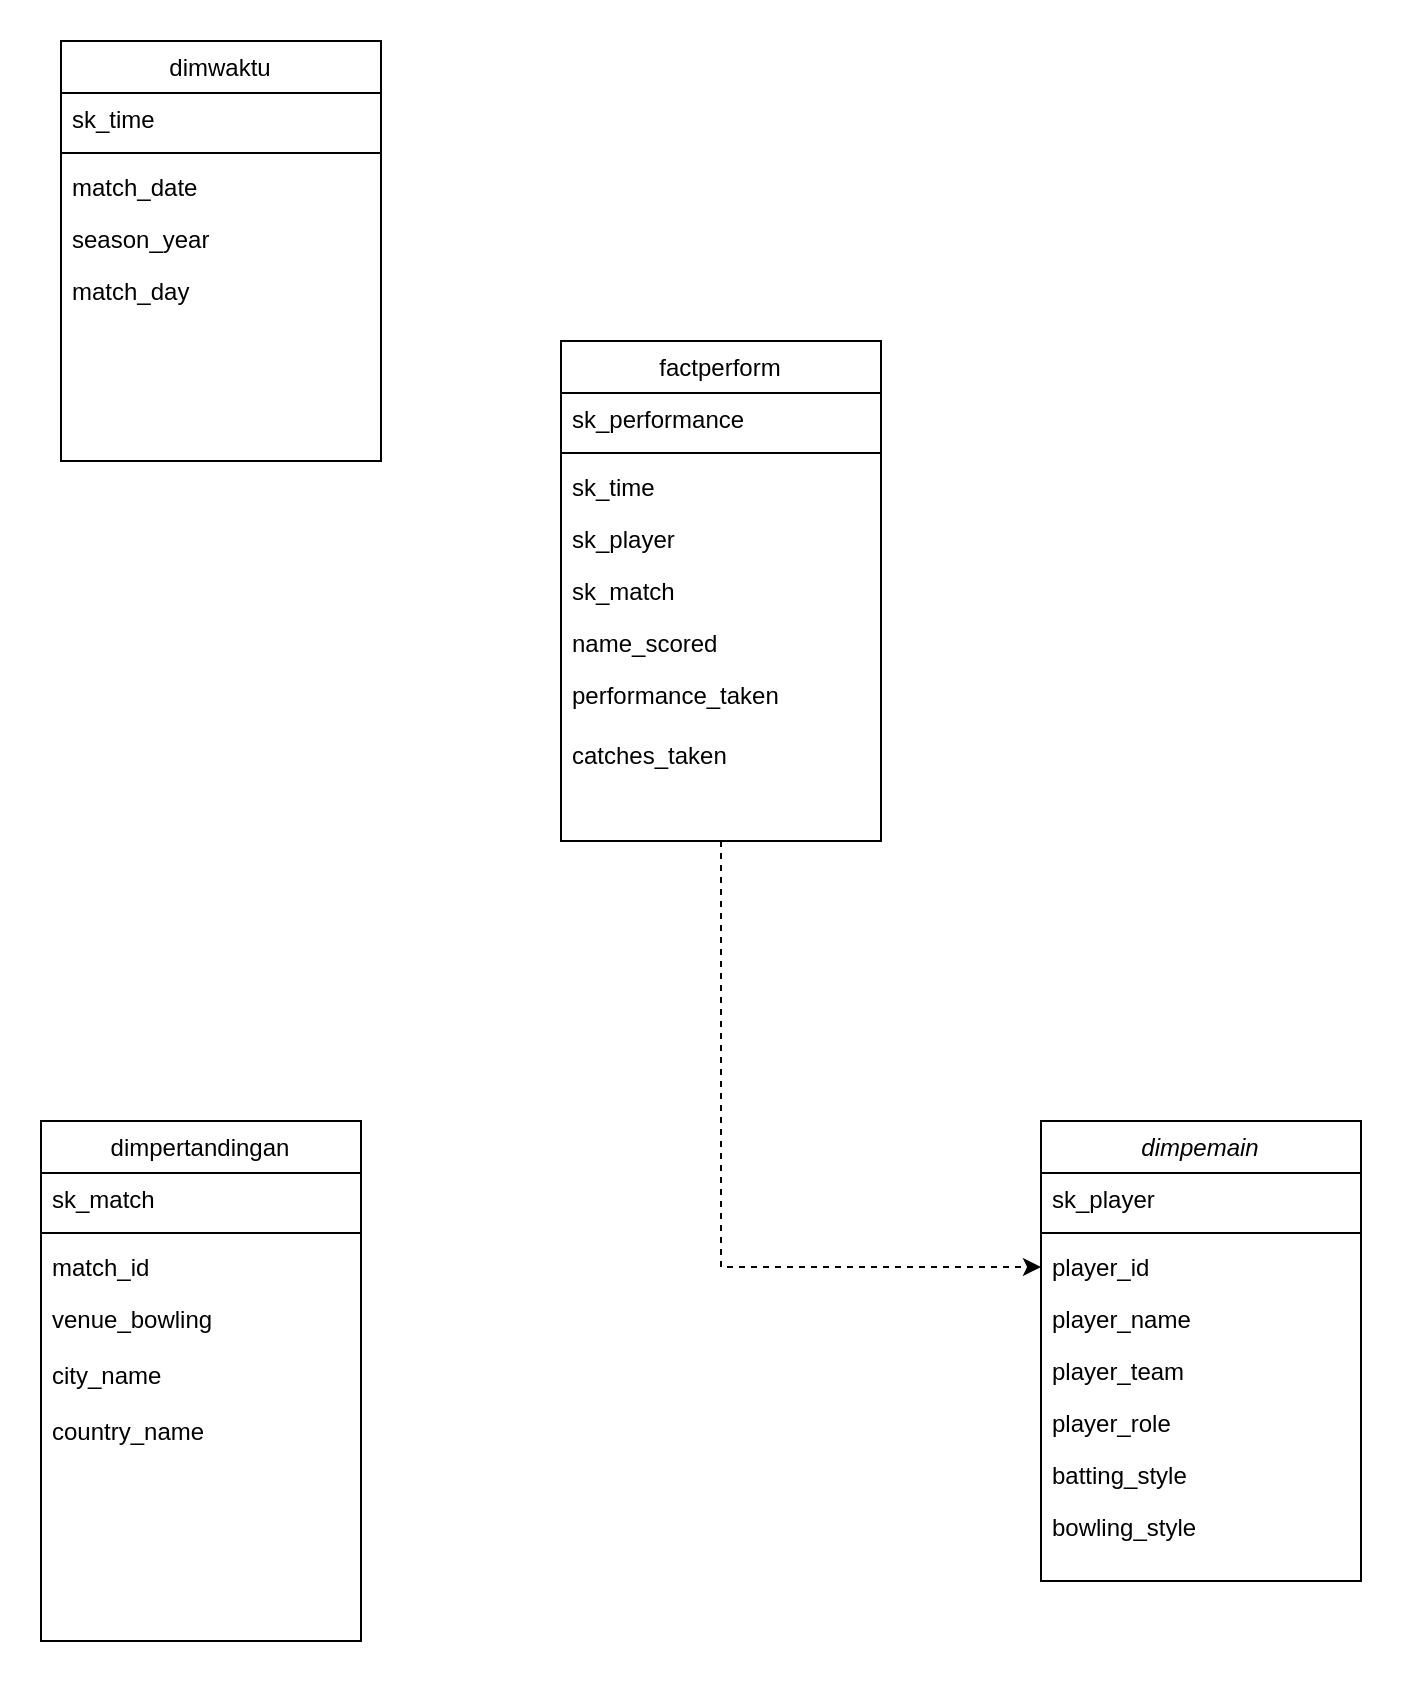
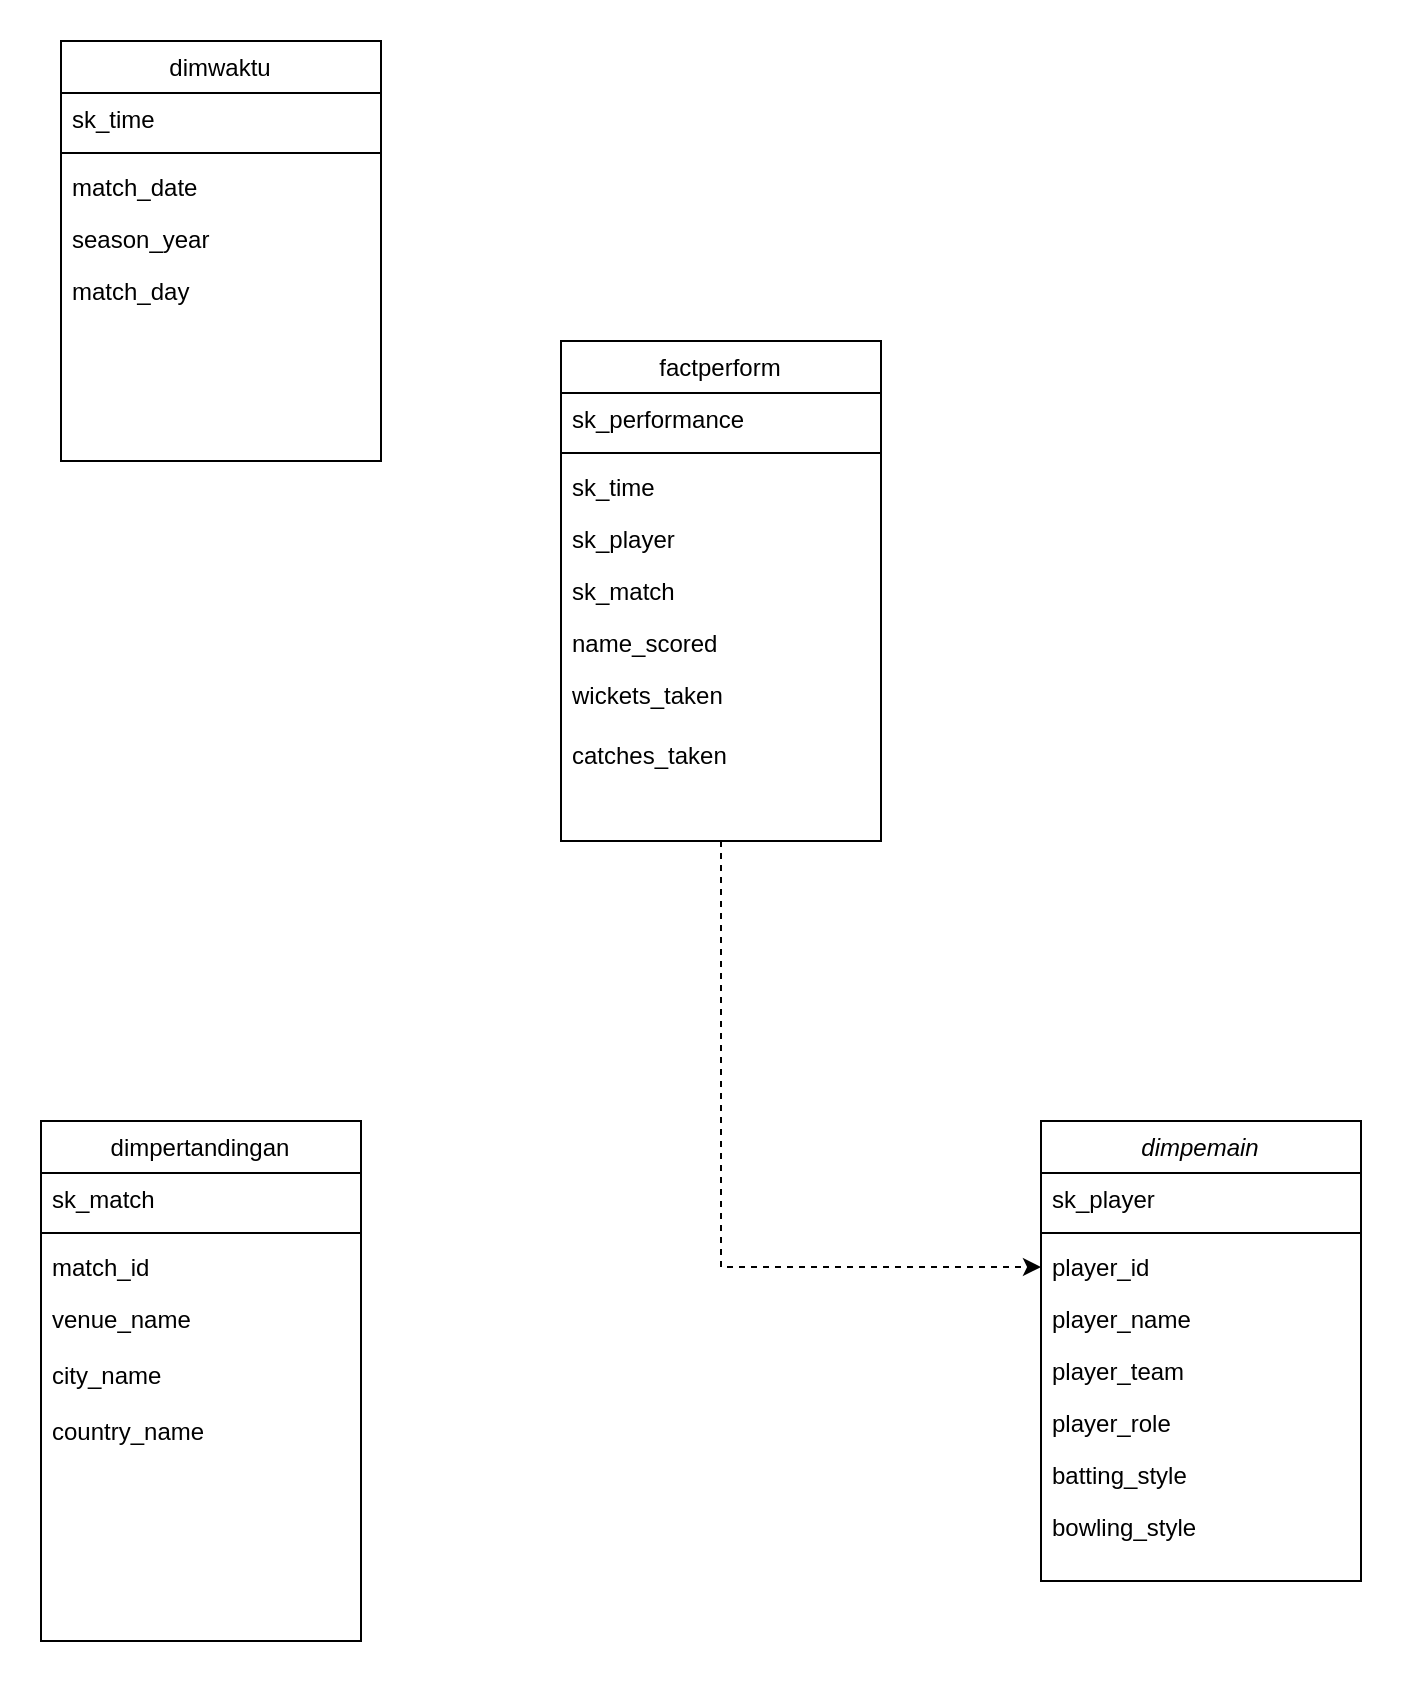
  <mxCell id="0" />
  <mxCell id="1" parent="0" />
  <mxCell id="2" value="dimpemain" style="swimlane;fontStyle=2;align=center;verticalAlign=top;childLayout=stackLayout;horizontal=1;startSize=26;horizontalStack=0;resizeParent=1;resizeLast=0;collapsible=1;marginBottom=0;rounded=0;shadow=0;strokeWidth=1;" parent="1" vertex="1"><mxGeometry x="520" y="560" width="160" height="230" as="geometry"><mxRectangle x="230" y="140" width="160" height="26" as="alternateBounds" /></mxGeometry></mxCell>
  <mxCell id="3" value="sk_player" style="text;align=left;verticalAlign=top;spacingLeft=4;spacingRight=4;overflow=hidden;rotatable=0;points=[[0,0.5],[1,0.5]];portConstraint=eastwest;" parent="2" vertex="1"><mxGeometry y="26" width="160" height="26" as="geometry" /></mxCell>
  <mxCell id="4" value="" style="line;html=1;strokeWidth=1;align=left;verticalAlign=middle;spacingTop=-1;spacingLeft=3;spacingRight=3;rotatable=0;labelPosition=right;points=[];portConstraint=eastwest;" parent="2" vertex="1"><mxGeometry y="52" width="160" height="8" as="geometry" /></mxCell>
  <mxCell id="5" value="player_id" style="text;align=left;verticalAlign=top;spacingLeft=4;spacingRight=4;overflow=hidden;rotatable=0;points=[[0,0.5],[1,0.5]];portConstraint=eastwest;" parent="2" vertex="1"><mxGeometry y="60" width="160" height="26" as="geometry" /></mxCell>
  <mxCell id="6" value="player_name" style="text;align=left;verticalAlign=top;spacingLeft=4;spacingRight=4;overflow=hidden;rotatable=0;points=[[0,0.5],[1,0.5]];portConstraint=eastwest;" vertex="1" parent="2"><mxGeometry y="86" width="160" height="26" as="geometry" /></mxCell>
  <mxCell id="7" value="player_team" style="text;align=left;verticalAlign=top;spacingLeft=4;spacingRight=4;overflow=hidden;rotatable=0;points=[[0,0.5],[1,0.5]];portConstraint=eastwest;" vertex="1" parent="2"><mxGeometry y="112" width="160" height="26" as="geometry" /></mxCell>
  <mxCell id="8" value="player_role" style="text;align=left;verticalAlign=top;spacingLeft=4;spacingRight=4;overflow=hidden;rotatable=0;points=[[0,0.5],[1,0.5]];portConstraint=eastwest;" vertex="1" parent="2"><mxGeometry y="138" width="160" height="26" as="geometry" /></mxCell>
  <mxCell id="9" value="batting_style" style="text;align=left;verticalAlign=top;spacingLeft=4;spacingRight=4;overflow=hidden;rotatable=0;points=[[0,0.5],[1,0.5]];portConstraint=eastwest;" vertex="1" parent="2"><mxGeometry y="164" width="160" height="26" as="geometry" /></mxCell>
  <mxCell id="10" value="bowling_style" style="text;align=left;verticalAlign=top;spacingLeft=4;spacingRight=4;overflow=hidden;rotatable=0;points=[[0,0.5],[1,0.5]];portConstraint=eastwest;" vertex="1" parent="2"><mxGeometry y="190" width="160" height="26" as="geometry" /></mxCell>
  <mxCell id="11" value="dimpertandingan" style="swimlane;fontStyle=0;align=center;verticalAlign=top;childLayout=stackLayout;horizontal=1;startSize=26;horizontalStack=0;resizeParent=1;resizeLast=0;collapsible=1;marginBottom=0;rounded=0;shadow=0;strokeWidth=1;" vertex="1" parent="1"><mxGeometry x="20" y="560" width="160" height="260" as="geometry"><mxRectangle x="550" y="140" width="160" height="26" as="alternateBounds" /></mxGeometry></mxCell>
  <mxCell id="12" value="sk_match" style="text;align=left;verticalAlign=top;spacingLeft=4;spacingRight=4;overflow=hidden;rotatable=0;points=[[0,0.5],[1,0.5]];portConstraint=eastwest;" vertex="1" parent="11"><mxGeometry y="26" width="160" height="26" as="geometry" /></mxCell>
  <mxCell id="13" value="" style="line;html=1;strokeWidth=1;align=left;verticalAlign=middle;spacingTop=-1;spacingLeft=3;spacingRight=3;rotatable=0;labelPosition=right;points=[];portConstraint=eastwest;" vertex="1" parent="11"><mxGeometry y="52" width="160" height="8" as="geometry" /></mxCell>
  <mxCell id="14" value="match_id" style="text;align=left;verticalAlign=top;spacingLeft=4;spacingRight=4;overflow=hidden;rotatable=0;points=[[0,0.5],[1,0.5]];portConstraint=eastwest;" vertex="1" parent="11"><mxGeometry y="60" width="160" height="26" as="geometry" /></mxCell>
- <mxCell id="15" value="venue_bowling" style="text;align=left;verticalAlign=top;spacingLeft=4;spacingRight=4;overflow=hidden;rotatable=0;points=[[0,0.5],[1,0.5]];portConstraint=eastwest;" vertex="1" parent="11"><mxGeometry y="86" width="160" height="28" as="geometry" /></mxCell>
+ <mxCell id="15" value="venue_name" style="text;align=left;verticalAlign=top;spacingLeft=4;spacingRight=4;overflow=hidden;rotatable=0;points=[[0,0.5],[1,0.5]];portConstraint=eastwest;" vertex="1" parent="11"><mxGeometry y="86" width="160" height="28" as="geometry" /></mxCell>
  <mxCell id="16" value="city_name" style="text;align=left;verticalAlign=top;spacingLeft=4;spacingRight=4;overflow=hidden;rotatable=0;points=[[0,0.5],[1,0.5]];portConstraint=eastwest;" vertex="1" parent="11"><mxGeometry y="114" width="160" height="28" as="geometry" /></mxCell>
  <mxCell id="17" value="country_name" style="text;align=left;verticalAlign=top;spacingLeft=4;spacingRight=4;overflow=hidden;rotatable=0;points=[[0,0.5],[1,0.5]];portConstraint=eastwest;" vertex="1" parent="11"><mxGeometry y="142" width="160" height="28" as="geometry" /></mxCell>
  <mxCell id="18" value="dimwaktu" style="swimlane;fontStyle=0;align=center;verticalAlign=top;childLayout=stackLayout;horizontal=1;startSize=26;horizontalStack=0;resizeParent=1;resizeLast=0;collapsible=1;marginBottom=0;rounded=0;shadow=0;strokeWidth=1;" vertex="1" parent="1"><mxGeometry x="30" y="20" width="160" height="210" as="geometry"><mxRectangle x="550" y="140" width="160" height="26" as="alternateBounds" /></mxGeometry></mxCell>
  <mxCell id="19" value="sk_time" style="text;align=left;verticalAlign=top;spacingLeft=4;spacingRight=4;overflow=hidden;rotatable=0;points=[[0,0.5],[1,0.5]];portConstraint=eastwest;" vertex="1" parent="18"><mxGeometry y="26" width="160" height="26" as="geometry" /></mxCell>
  <mxCell id="20" value="" style="line;html=1;strokeWidth=1;align=left;verticalAlign=middle;spacingTop=-1;spacingLeft=3;spacingRight=3;rotatable=0;labelPosition=right;points=[];portConstraint=eastwest;" vertex="1" parent="18"><mxGeometry y="52" width="160" height="8" as="geometry" /></mxCell>
  <mxCell id="21" value="match_date" style="text;align=left;verticalAlign=top;spacingLeft=4;spacingRight=4;overflow=hidden;rotatable=0;points=[[0,0.5],[1,0.5]];portConstraint=eastwest;" vertex="1" parent="18"><mxGeometry y="60" width="160" height="26" as="geometry" /></mxCell>
  <mxCell id="22" value="season_year" style="text;align=left;verticalAlign=top;spacingLeft=4;spacingRight=4;overflow=hidden;rotatable=0;points=[[0,0.5],[1,0.5]];portConstraint=eastwest;" vertex="1" parent="18"><mxGeometry y="86" width="160" height="26" as="geometry" /></mxCell>
  <mxCell id="23" value="match_day" style="text;align=left;verticalAlign=top;spacingLeft=4;spacingRight=4;overflow=hidden;rotatable=0;points=[[0,0.5],[1,0.5]];portConstraint=eastwest;" vertex="1" parent="18"><mxGeometry y="112" width="160" height="26" as="geometry" /></mxCell>
  <mxCell id="24" style="edgeStyle=orthogonalEdgeStyle;rounded=0;orthogonalLoop=1;jettySize=auto;html=1;entryX=0;entryY=0.5;entryDx=0;entryDy=0;dashed=1;" edge="1" parent="1" source="25" target="5"><mxGeometry relative="1" as="geometry" /></mxCell>
  <mxCell id="25" value="factperform&#10;" style="swimlane;fontStyle=0;align=center;verticalAlign=top;childLayout=stackLayout;horizontal=1;startSize=26;horizontalStack=0;resizeParent=1;resizeLast=0;collapsible=1;marginBottom=0;rounded=0;shadow=0;strokeWidth=1;" vertex="1" parent="1"><mxGeometry x="280" y="170" width="160" height="250" as="geometry"><mxRectangle x="550" y="140" width="160" height="26" as="alternateBounds" /></mxGeometry></mxCell>
  <mxCell id="26" value="sk_performance" style="text;align=left;verticalAlign=top;spacingLeft=4;spacingRight=4;overflow=hidden;rotatable=0;points=[[0,0.5],[1,0.5]];portConstraint=eastwest;" vertex="1" parent="25"><mxGeometry y="26" width="160" height="26" as="geometry" /></mxCell>
  <mxCell id="27" value="" style="line;html=1;strokeWidth=1;align=left;verticalAlign=middle;spacingTop=-1;spacingLeft=3;spacingRight=3;rotatable=0;labelPosition=right;points=[];portConstraint=eastwest;" vertex="1" parent="25"><mxGeometry y="52" width="160" height="8" as="geometry" /></mxCell>
  <mxCell id="28" value="sk_time" style="text;align=left;verticalAlign=top;spacingLeft=4;spacingRight=4;overflow=hidden;rotatable=0;points=[[0,0.5],[1,0.5]];portConstraint=eastwest;" vertex="1" parent="25"><mxGeometry y="60" width="160" height="26" as="geometry" /></mxCell>
  <mxCell id="29" value="sk_player" style="text;align=left;verticalAlign=top;spacingLeft=4;spacingRight=4;overflow=hidden;rotatable=0;points=[[0,0.5],[1,0.5]];portConstraint=eastwest;" vertex="1" parent="25"><mxGeometry y="86" width="160" height="26" as="geometry" /></mxCell>
  <mxCell id="30" value="sk_match" style="text;align=left;verticalAlign=top;spacingLeft=4;spacingRight=4;overflow=hidden;rotatable=0;points=[[0,0.5],[1,0.5]];portConstraint=eastwest;" vertex="1" parent="25"><mxGeometry y="112" width="160" height="26" as="geometry" /></mxCell>
  <mxCell id="31" value="name_scored" style="text;align=left;verticalAlign=top;spacingLeft=4;spacingRight=4;overflow=hidden;rotatable=0;points=[[0,0.5],[1,0.5]];portConstraint=eastwest;" vertex="1" parent="25"><mxGeometry y="138" width="160" height="26" as="geometry" /></mxCell>
- <mxCell id="32" value="performance_taken" style="text;align=left;verticalAlign=top;spacingLeft=4;spacingRight=4;overflow=hidden;rotatable=0;points=[[0,0.5],[1,0.5]];portConstraint=eastwest;" vertex="1" parent="25"><mxGeometry y="164" width="160" height="30" as="geometry" /></mxCell>
+ <mxCell id="32" value="wickets_taken" style="text;align=left;verticalAlign=top;spacingLeft=4;spacingRight=4;overflow=hidden;rotatable=0;points=[[0,0.5],[1,0.5]];portConstraint=eastwest;" vertex="1" parent="25"><mxGeometry y="164" width="160" height="30" as="geometry" /></mxCell>
  <mxCell id="33" value="catches_taken" style="text;align=left;verticalAlign=top;spacingLeft=4;spacingRight=4;overflow=hidden;rotatable=0;points=[[0,0.5],[1,0.5]];portConstraint=eastwest;" vertex="1" parent="25"><mxGeometry y="194" width="160" height="30" as="geometry" /></mxCell>
